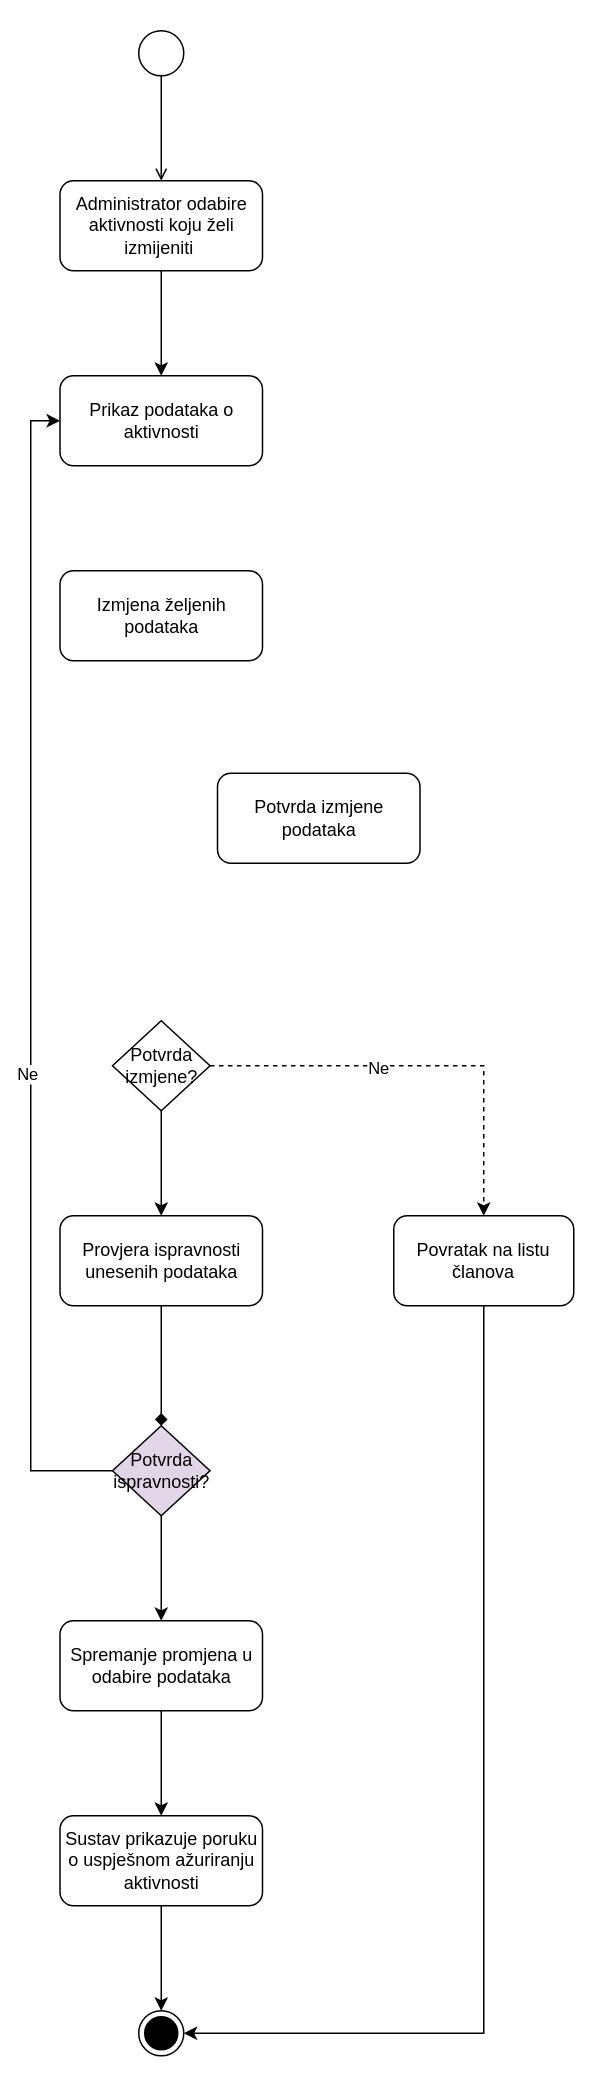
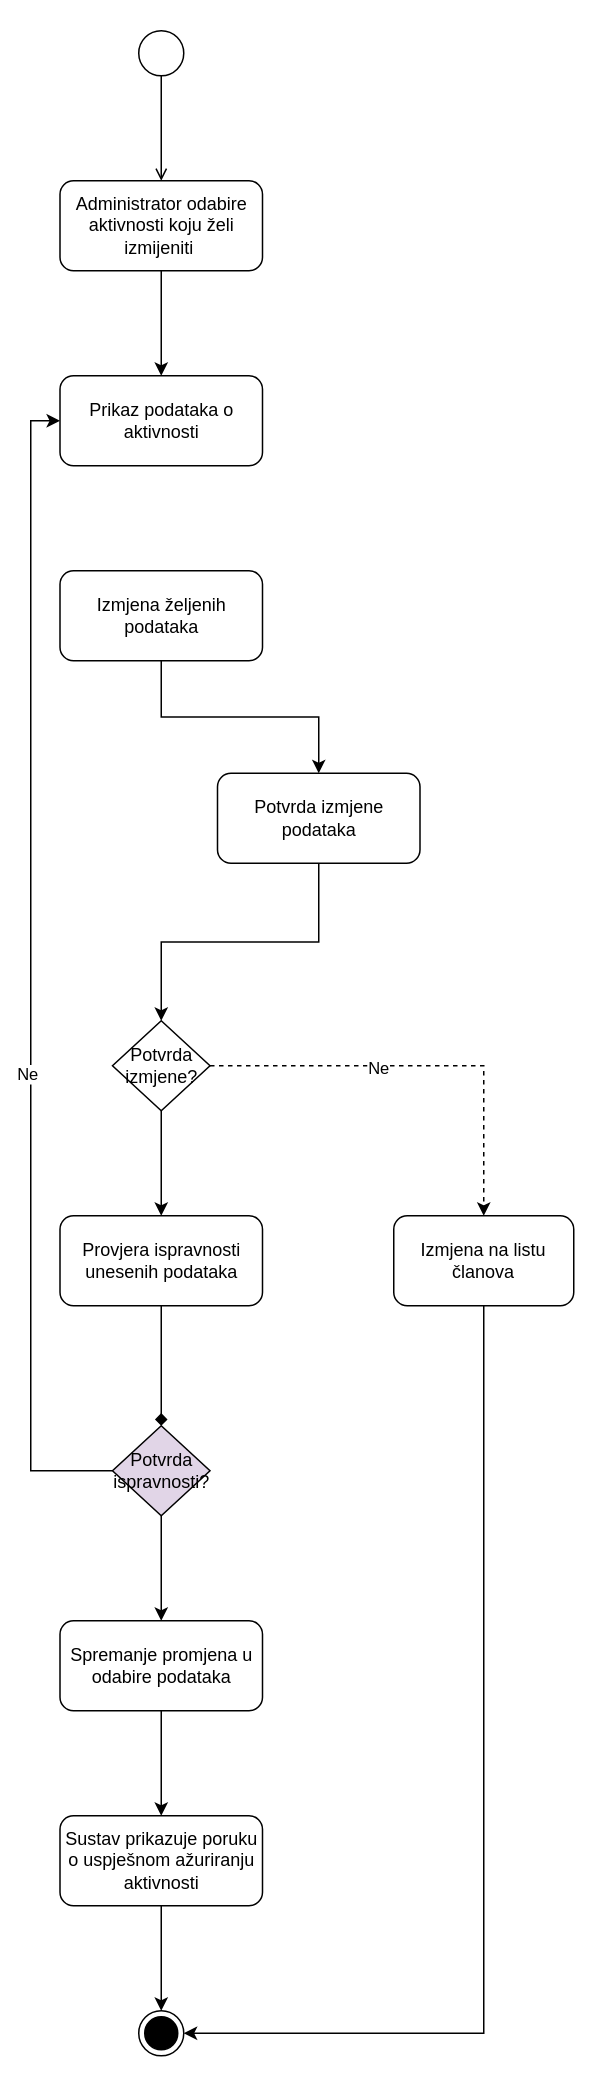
  <mxCell id="0" />
  <mxCell id="1" parent="0" />
  <mxCell id="2" value="" style="ellipse;html=1;" vertex="1" parent="1"><mxGeometry x="92" y="20" width="30" height="30" as="geometry" /></mxCell>
  <mxCell id="3" value="" style="endArrow=open;html=1;rounded=0;align=center;verticalAlign=top;endFill=0;labelBackgroundColor=none;endSize=6;entryX=0.5;entryY=0;entryDx=0;entryDy=0;" edge="1" parent="1" source="2" target="5"><mxGeometry relative="1" as="geometry"><mxPoint x="107" y="110" as="targetPoint" /></mxGeometry></mxCell>
  <mxCell id="4" style="edgeStyle=orthogonalEdgeStyle;rounded=0;orthogonalLoop=1;jettySize=auto;html=1;exitX=0.5;exitY=1;exitDx=0;exitDy=0;entryX=0.5;entryY=0;entryDx=0;entryDy=0;" edge="1" parent="1" source="5" target="6"><mxGeometry relative="1" as="geometry"><mxPoint x="107" y="250" as="targetPoint" /></mxGeometry></mxCell>
  <mxCell id="5" value="Administrator odabire aktivnosti koju želi izmijeniti&amp;nbsp;" style="rounded=1;whiteSpace=wrap;html=1;" vertex="1" parent="1"><mxGeometry x="39.5" y="120" width="135" height="60" as="geometry" /></mxCell>
  <mxCell id="6" value="Prikaz podataka o aktivnosti" style="rounded=1;whiteSpace=wrap;html=1;" vertex="1" parent="1"><mxGeometry x="39.5" y="250" width="135" height="60" as="geometry" /></mxCell>
  <mxCell id="7" value="Izmjena željenih podataka" style="rounded=1;whiteSpace=wrap;html=1;" vertex="1" parent="1"><mxGeometry x="39.5" y="380" width="135" height="60" as="geometry" /></mxCell>
+ <mxCell id="8" style="edgeStyle=orthogonalEdgeStyle;rounded=0;orthogonalLoop=1;jettySize=auto;html=1;exitX=0.5;exitY=1;exitDx=0;exitDy=0;entryX=0.5;entryY=0;entryDx=0;entryDy=0;" edge="1" parent="1" source="7" target="10"><mxGeometry relative="1" as="geometry"><mxPoint x="107" y="570" as="sourcePoint" /></mxGeometry></mxCell>
+ <mxCell id="9" style="edgeStyle=orthogonalEdgeStyle;rounded=0;orthogonalLoop=1;jettySize=auto;html=1;exitX=0.5;exitY=1;exitDx=0;exitDy=0;entryX=0.5;entryY=0;entryDx=0;entryDy=0;" edge="1" parent="1" source="10" target="14"><mxGeometry relative="1" as="geometry" /></mxCell>
  <mxCell id="10" value="Potvrda izmjene podataka" style="rounded=1;whiteSpace=wrap;html=1;" vertex="1" parent="1"><mxGeometry x="144.5" y="515" width="135" height="60" as="geometry" /></mxCell>
  <mxCell id="11" style="edgeStyle=orthogonalEdgeStyle;rounded=0;orthogonalLoop=1;jettySize=auto;html=1;exitX=1;exitY=0.5;exitDx=0;exitDy=0;entryX=0.5;entryY=0;entryDx=0;entryDy=0;dashed=1;" edge="1" parent="1" source="14" target="27"><mxGeometry relative="1" as="geometry"><mxPoint x="322" y="810" as="targetPoint" /></mxGeometry></mxCell>
  <mxCell id="12" value="Ne" style="edgeLabel;html=1;align=center;verticalAlign=middle;resizable=0;points=[];" vertex="1" connectable="0" parent="11"><mxGeometry x="-0.205" y="-1" relative="1" as="geometry"><mxPoint as="offset" /></mxGeometry></mxCell>
  <mxCell id="13" style="edgeStyle=orthogonalEdgeStyle;rounded=0;orthogonalLoop=1;jettySize=auto;html=1;exitX=0.5;exitY=1;exitDx=0;exitDy=0;" edge="1" parent="1" source="14" target="18"><mxGeometry relative="1" as="geometry" /></mxCell>
  <mxCell id="14" value="Potvrda izmjene?" style="rhombus;whiteSpace=wrap;html=1;" vertex="1" parent="1"><mxGeometry x="74.5" y="680" width="65" height="60" as="geometry" /></mxCell>
  <mxCell id="15" style="edgeStyle=orthogonalEdgeStyle;rounded=0;orthogonalLoop=1;jettySize=auto;html=1;exitX=0.5;exitY=1;exitDx=0;exitDy=0;exitPerimeter=0;" edge="1" parent="1" source="27" target="16"><mxGeometry relative="1" as="geometry"><Array as="points"><mxPoint x="322" y="1355" /></Array><mxPoint x="322" y="870" as="sourcePoint" /></mxGeometry></mxCell>
  <mxCell id="16" value="" style="ellipse;html=1;shape=endState;fillColor=strokeColor;" vertex="1" parent="1"><mxGeometry x="92" y="1340" width="30" height="30" as="geometry" /></mxCell>
  <mxCell id="17" style="edgeStyle=orthogonalEdgeStyle;rounded=0;orthogonalLoop=1;jettySize=auto;html=1;exitX=0.5;exitY=1;exitDx=0;exitDy=0;endArrow=diamond;" edge="1" parent="1" source="18" target="22"><mxGeometry relative="1" as="geometry" /></mxCell>
  <mxCell id="18" value="Provjera ispravnosti unesenih podataka" style="rounded=1;whiteSpace=wrap;html=1;" vertex="1" parent="1"><mxGeometry x="39.5" y="810" width="135" height="60" as="geometry" /></mxCell>
  <mxCell id="19" style="edgeStyle=orthogonalEdgeStyle;rounded=0;orthogonalLoop=1;jettySize=auto;html=1;exitX=0;exitY=0.5;exitDx=0;exitDy=0;entryX=0;entryY=0.5;entryDx=0;entryDy=0;" edge="1" parent="1" source="22" target="6"><mxGeometry relative="1" as="geometry"><Array as="points"><mxPoint x="20" y="980" /><mxPoint x="20" y="280" /></Array></mxGeometry></mxCell>
  <mxCell id="20" value="Ne" style="edgeLabel;html=1;align=center;verticalAlign=middle;resizable=0;points=[];" vertex="1" connectable="0" parent="19"><mxGeometry x="-0.177" y="3" relative="1" as="geometry"><mxPoint as="offset" /></mxGeometry></mxCell>
  <mxCell id="21" style="edgeStyle=orthogonalEdgeStyle;rounded=0;orthogonalLoop=1;jettySize=auto;html=1;exitX=0.5;exitY=1;exitDx=0;exitDy=0;entryX=0.5;entryY=0;entryDx=0;entryDy=0;" edge="1" parent="1" source="22" target="24"><mxGeometry relative="1" as="geometry" /></mxCell>
  <mxCell id="22" value="Potvrda ispravnosti?" style="rhombus;whiteSpace=wrap;html=1;fillColor=#e1d5e7;" vertex="1" parent="1"><mxGeometry x="74.5" y="950" width="65" height="60" as="geometry" /></mxCell>
  <mxCell id="23" style="edgeStyle=orthogonalEdgeStyle;rounded=0;orthogonalLoop=1;jettySize=auto;html=1;exitX=0.5;exitY=1;exitDx=0;exitDy=0;entryX=0.5;entryY=0;entryDx=0;entryDy=0;" edge="1" parent="1" source="24" target="26"><mxGeometry relative="1" as="geometry" /></mxCell>
  <mxCell id="24" value="Spremanje promjena u odabire podataka" style="rounded=1;whiteSpace=wrap;html=1;" vertex="1" parent="1"><mxGeometry x="39.5" y="1080" width="135" height="60" as="geometry" /></mxCell>
  <mxCell id="25" style="edgeStyle=orthogonalEdgeStyle;rounded=0;orthogonalLoop=1;jettySize=auto;html=1;exitX=0.5;exitY=1;exitDx=0;exitDy=0;entryX=0.5;entryY=0;entryDx=0;entryDy=0;" edge="1" parent="1" source="26" target="16"><mxGeometry relative="1" as="geometry" /></mxCell>
  <mxCell id="26" value="Sustav prikazuje poruku o uspješnom ažuriranju aktivnosti" style="rounded=1;whiteSpace=wrap;html=1;" vertex="1" parent="1"><mxGeometry x="39.5" y="1210" width="135" height="60" as="geometry" /></mxCell>
- <mxCell id="27" value="Povratak na listu članova" style="rounded=1;whiteSpace=wrap;html=1;" vertex="1" parent="1"><mxGeometry x="262" y="810" width="120" height="60" as="geometry" /></mxCell>
+ <mxCell id="27" value="Izmjena na listu članova" style="rounded=1;whiteSpace=wrap;html=1;" vertex="1" parent="1"><mxGeometry x="262" y="810" width="120" height="60" as="geometry" /></mxCell>
